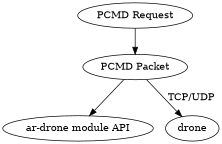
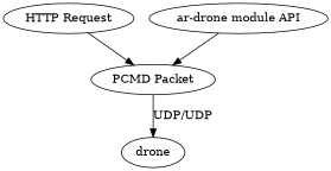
  digraph {
    rankdir=TB
-   "HTTP Request" [label="PCMD Request"]
+   "HTTP Request"
    "PCMD Packet"
    "ar-drone module API"
    drone
    "HTTP Request" -> "PCMD Packet"
-   "PCMD Packet" -> drone [label="TCP/UDP"]
-   "PCMD Packet" -> "ar-drone module API"
+   "PCMD Packet" -> drone [label="UDP/UDP"]
+   "ar-drone module API" -> "PCMD Packet"
  }
